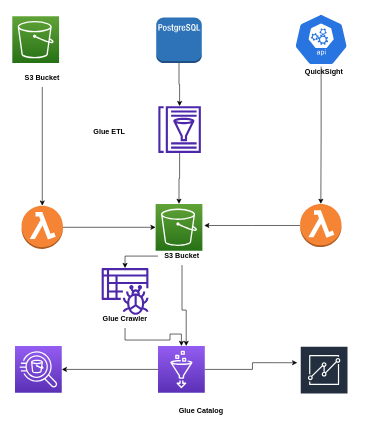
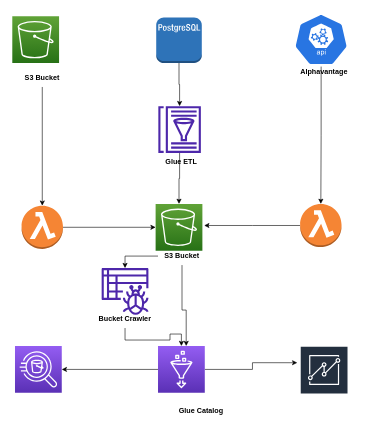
  <mxCell id="0" />
  <mxCell id="1" parent="0" />
  <mxCell id="2" value="" style="sketch=0;points=[[0,0,0],[0.25,0,0],[0.5,0,0],[0.75,0,0],[1,0,0],[0,1,0],[0.25,1,0],[0.5,1,0],[0.75,1,0],[1,1,0],[0,0.25,0],[0,0.5,0],[0,0.75,0],[1,0.25,0],[1,0.5,0],[1,0.75,0]];outlineConnect=0;fontColor=#232F3E;gradientColor=#60A337;gradientDirection=north;fillColor=#277116;strokeColor=#ffffff;dashed=0;verticalLabelPosition=bottom;verticalAlign=top;align=center;html=1;fontSize=12;fontStyle=0;aspect=fixed;shape=mxgraph.aws4.resourceIcon;resIcon=mxgraph.aws4.s3;" vertex="1" parent="1"><mxGeometry x="20" y="26" width="78" height="78" as="geometry" /></mxCell>
  <mxCell id="3" value="" style="edgeStyle=orthogonalEdgeStyle;rounded=0;orthogonalLoop=1;jettySize=auto;html=1;" edge="1" parent="1" source="4" target="14"><mxGeometry relative="1" as="geometry" /></mxCell>
  <mxCell id="4" value="" style="outlineConnect=0;dashed=0;verticalLabelPosition=bottom;verticalAlign=top;align=center;html=1;shape=mxgraph.aws3.postgre_sql_instance;fillColor=#2E73B8;gradientColor=none;" vertex="1" parent="1"><mxGeometry x="260" y="28" width="76" height="76" as="geometry" /></mxCell>
  <mxCell id="5" style="edgeStyle=orthogonalEdgeStyle;rounded=0;orthogonalLoop=1;jettySize=auto;html=1;entryX=0.5;entryY=0;entryDx=0;entryDy=0;entryPerimeter=0;" edge="1" parent="1" source="6" target="11"><mxGeometry relative="1" as="geometry" /></mxCell>
  <mxCell id="6" value="" style="sketch=0;html=1;dashed=0;whitespace=wrap;fillColor=#2875E2;strokeColor=#ffffff;points=[[0.005,0.63,0],[0.1,0.2,0],[0.9,0.2,0],[0.5,0,0],[0.995,0.63,0],[0.72,0.99,0],[0.5,1,0],[0.28,0.99,0]];verticalLabelPosition=bottom;align=center;verticalAlign=top;shape=mxgraph.kubernetes.icon;prIcon=api" vertex="1" parent="1"><mxGeometry x="490" y="20" width="90" height="90" as="geometry" /></mxCell>
  <mxCell id="7" style="edgeStyle=orthogonalEdgeStyle;rounded=0;orthogonalLoop=1;jettySize=auto;html=1;entryX=1;entryY=0.5;entryDx=0;entryDy=0;entryPerimeter=0;" edge="1" parent="1" source="9" target="15"><mxGeometry relative="1" as="geometry" /></mxCell>
  <mxCell id="8" style="edgeStyle=orthogonalEdgeStyle;rounded=0;orthogonalLoop=1;jettySize=auto;html=1;entryX=-0.06;entryY=0.348;entryDx=0;entryDy=0;entryPerimeter=0;" edge="1" parent="1" source="9" target="16"><mxGeometry relative="1" as="geometry" /></mxCell>
  <mxCell id="9" value="" style="sketch=0;points=[[0,0,0],[0.25,0,0],[0.5,0,0],[0.75,0,0],[1,0,0],[0,1,0],[0.25,1,0],[0.5,1,0],[0.75,1,0],[1,1,0],[0,0.25,0],[0,0.5,0],[0,0.75,0],[1,0.25,0],[1,0.5,0],[1,0.75,0]];outlineConnect=0;fontColor=#232F3E;gradientColor=#945DF2;gradientDirection=north;fillColor=#5A30B5;strokeColor=#ffffff;dashed=0;verticalLabelPosition=bottom;verticalAlign=top;align=center;html=1;fontSize=12;fontStyle=0;aspect=fixed;shape=mxgraph.aws4.resourceIcon;resIcon=mxgraph.aws4.glue;" vertex="1" parent="1"><mxGeometry x="263" y="576" width="78" height="78" as="geometry" /></mxCell>
  <mxCell id="10" style="edgeStyle=orthogonalEdgeStyle;rounded=0;orthogonalLoop=1;jettySize=auto;html=1;" edge="1" parent="1" source="11"><mxGeometry relative="1" as="geometry"><mxPoint x="340" y="375" as="targetPoint" /></mxGeometry></mxCell>
  <mxCell id="11" value="" style="outlineConnect=0;dashed=0;verticalLabelPosition=bottom;verticalAlign=top;align=center;html=1;shape=mxgraph.aws3.lambda_function;fillColor=#F58534;gradientColor=none;" vertex="1" parent="1"><mxGeometry x="500" y="339" width="69" height="72" as="geometry" /></mxCell>
  <mxCell id="12" value="" style="sketch=0;outlineConnect=0;fontColor=#232F3E;gradientColor=none;fillColor=#4D27AA;strokeColor=none;dashed=0;verticalLabelPosition=bottom;verticalAlign=top;align=center;html=1;fontSize=12;fontStyle=0;aspect=fixed;pointerEvents=1;shape=mxgraph.aws4.glue_crawlers;" vertex="1" parent="1"><mxGeometry x="169" y="446" width="78" height="78" as="geometry" /></mxCell>
  <mxCell id="13" value="" style="edgeStyle=orthogonalEdgeStyle;rounded=0;orthogonalLoop=1;jettySize=auto;html=1;" edge="1" parent="1" source="14" target="24"><mxGeometry relative="1" as="geometry" /></mxCell>
  <mxCell id="14" value="" style="sketch=0;outlineConnect=0;fontColor=#232F3E;gradientColor=none;fillColor=#4D27AA;strokeColor=none;dashed=0;verticalLabelPosition=bottom;verticalAlign=top;align=center;html=1;fontSize=12;fontStyle=0;aspect=fixed;pointerEvents=1;shape=mxgraph.aws4.glue_data_catalog;" vertex="1" parent="1"><mxGeometry x="263" y="176" width="72" height="78" as="geometry" /></mxCell>
  <mxCell id="15" value="" style="sketch=0;points=[[0,0,0],[0.25,0,0],[0.5,0,0],[0.75,0,0],[1,0,0],[0,1,0],[0.25,1,0],[0.5,1,0],[0.75,1,0],[1,1,0],[0,0.25,0],[0,0.5,0],[0,0.75,0],[1,0.25,0],[1,0.5,0],[1,0.75,0]];outlineConnect=0;fontColor=#232F3E;gradientColor=#945DF2;gradientDirection=north;fillColor=#5A30B5;strokeColor=#ffffff;dashed=0;verticalLabelPosition=bottom;verticalAlign=top;align=center;html=1;fontSize=12;fontStyle=0;aspect=fixed;shape=mxgraph.aws4.resourceIcon;resIcon=mxgraph.aws4.athena;" vertex="1" parent="1"><mxGeometry x="24.5" y="576" width="78" height="78" as="geometry" /></mxCell>
  <mxCell id="16" value="Amazon QuickSight" style="sketch=0;outlineConnect=0;fontColor=#232F3E;gradientColor=none;strokeColor=#ffffff;fillColor=#232F3E;dashed=0;verticalLabelPosition=middle;verticalAlign=bottom;align=center;html=1;whiteSpace=wrap;fontSize=10;fontStyle=1;spacing=3;shape=mxgraph.aws4.productIcon;prIcon=mxgraph.aws4.quicksight;" vertex="1" parent="1"><mxGeometry x="500" y="576" width="80" height="80" as="geometry" /></mxCell>
  <mxCell id="17" value="" style="edgeStyle=orthogonalEdgeStyle;rounded=0;orthogonalLoop=1;jettySize=auto;html=1;" edge="1" parent="1" source="19" target="12"><mxGeometry relative="1" as="geometry" /></mxCell>
  <mxCell id="18" style="edgeStyle=orthogonalEdgeStyle;rounded=0;orthogonalLoop=1;jettySize=auto;html=1;" edge="1" parent="1" source="19"><mxGeometry relative="1" as="geometry"><mxPoint x="310" y="576" as="targetPoint" /><Array as="points"><mxPoint x="303" y="516" /><mxPoint x="310" y="516" /></Array></mxGeometry></mxCell>
  <mxCell id="19" value="&lt;b&gt;S3 Bucket&lt;/b&gt;" style="text;html=1;strokeColor=none;fillColor=none;align=center;verticalAlign=middle;whiteSpace=wrap;rounded=0;" vertex="1" parent="1"><mxGeometry x="263" y="411" width="80" height="30" as="geometry" /></mxCell>
- <mxCell id="20" value="&lt;b&gt;Glue ETL&lt;/b&gt;" style="text;html=1;strokeColor=none;fillColor=none;align=center;verticalAlign=middle;whiteSpace=wrap;rounded=0;" vertex="1" parent="1"><mxGeometry x="127" y="204" width="110" height="30" as="geometry" /></mxCell>
- <mxCell id="21" value="&lt;b&gt;QuickSight&lt;/b&gt;" style="text;html=1;strokeColor=none;fillColor=none;align=center;verticalAlign=middle;whiteSpace=wrap;rounded=0;" vertex="1" parent="1"><mxGeometry x="485" y="104" width="110" height="30" as="geometry" /></mxCell>
+ <mxCell id="20" value="&lt;b&gt;Glue ETL&lt;/b&gt;" style="text;html=1;strokeColor=none;fillColor=none;align=center;verticalAlign=middle;whiteSpace=wrap;rounded=0;" vertex="1" parent="1"><mxGeometry x="247" y="254" width="110" height="30" as="geometry" /></mxCell>
+ <mxCell id="21" value="&lt;b&gt;Alphavantage&lt;/b&gt;" style="text;html=1;strokeColor=none;fillColor=none;align=center;verticalAlign=middle;whiteSpace=wrap;rounded=0;" vertex="1" parent="1"><mxGeometry x="485" y="104" width="110" height="30" as="geometry" /></mxCell>
  <mxCell id="22" style="edgeStyle=orthogonalEdgeStyle;rounded=0;orthogonalLoop=1;jettySize=auto;html=1;entryX=0;entryY=0.5;entryDx=0;entryDy=0;entryPerimeter=0;" edge="1" parent="1" source="23" target="24"><mxGeometry relative="1" as="geometry" /></mxCell>
  <mxCell id="23" value="" style="outlineConnect=0;dashed=0;verticalLabelPosition=bottom;verticalAlign=top;align=center;html=1;shape=mxgraph.aws3.lambda_function;fillColor=#F58534;gradientColor=none;" vertex="1" parent="1"><mxGeometry x="35.5" y="342" width="69" height="72" as="geometry" /></mxCell>
  <mxCell id="24" value="" style="sketch=0;points=[[0,0,0],[0.25,0,0],[0.5,0,0],[0.75,0,0],[1,0,0],[0,1,0],[0.25,1,0],[0.5,1,0],[0.75,1,0],[1,1,0],[0,0.25,0],[0,0.5,0],[0,0.75,0],[1,0.25,0],[1,0.5,0],[1,0.75,0]];outlineConnect=0;fontColor=#232F3E;gradientColor=#60A337;gradientDirection=north;fillColor=#277116;strokeColor=#ffffff;dashed=0;verticalLabelPosition=bottom;verticalAlign=top;align=center;html=1;fontSize=12;fontStyle=0;aspect=fixed;shape=mxgraph.aws4.resourceIcon;resIcon=mxgraph.aws4.s3;" vertex="1" parent="1"><mxGeometry x="259" y="339" width="78" height="78" as="geometry" /></mxCell>
  <mxCell id="25" value="&lt;b&gt;Glue Catalog&lt;/b&gt;" style="text;html=1;strokeColor=none;fillColor=none;align=center;verticalAlign=middle;whiteSpace=wrap;rounded=0;" vertex="1" parent="1"><mxGeometry x="280" y="669" width="110" height="30" as="geometry" /></mxCell>
  <mxCell id="26" style="edgeStyle=orthogonalEdgeStyle;rounded=0;orthogonalLoop=1;jettySize=auto;html=1;entryX=0.5;entryY=0;entryDx=0;entryDy=0;entryPerimeter=0;" edge="1" parent="1" source="27" target="9"><mxGeometry relative="1" as="geometry"><mxPoint x="310" y="566" as="targetPoint" /></mxGeometry></mxCell>
- <mxCell id="27" value="&lt;b&gt;Glue Crawler&lt;/b&gt;" style="text;html=1;strokeColor=none;fillColor=none;align=center;verticalAlign=middle;whiteSpace=wrap;rounded=0;" vertex="1" parent="1"><mxGeometry x="153" y="516" width="110" height="30" as="geometry" /></mxCell>
+ <mxCell id="27" value="&lt;b&gt;Bucket Crawler&lt;/b&gt;" style="text;html=1;strokeColor=none;fillColor=none;align=center;verticalAlign=middle;whiteSpace=wrap;rounded=0;" vertex="1" parent="1"><mxGeometry x="153" y="516" width="110" height="30" as="geometry" /></mxCell>
  <mxCell id="28" style="edgeStyle=orthogonalEdgeStyle;rounded=0;orthogonalLoop=1;jettySize=auto;html=1;entryX=0.5;entryY=0;entryDx=0;entryDy=0;entryPerimeter=0;" edge="1" parent="1" source="29" target="23"><mxGeometry relative="1" as="geometry" /></mxCell>
  <mxCell id="29" value="&lt;b&gt;S3 Bucket&lt;/b&gt;" style="text;html=1;strokeColor=none;fillColor=none;align=center;verticalAlign=middle;whiteSpace=wrap;rounded=0;" vertex="1" parent="1"><mxGeometry x="30" y="114" width="80" height="30" as="geometry" /></mxCell>
